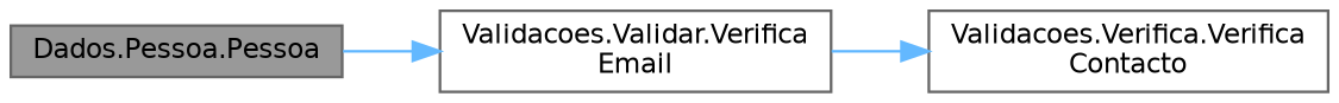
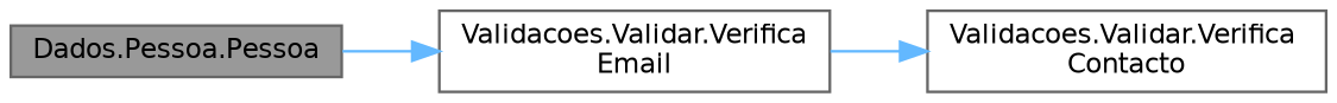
  digraph {
    rankdir=LR
    node [color=grey40 fillcolor=white fontname=Helvetica fontsize=10 shape=box style=filled]
    edge [color=steelblue1 fontname=Helvetica fontsize=10 labelfontname=Helvetica labelfontsize=10 style=solid]
    n1 [color=gray40 fillcolor=grey60 fontcolor=black height=0.2 label="Dados.Pessoa.Pessoa" width=0.4]
    n2 [height=0.2 label="Validacoes.Validar.Verifica\lEmail" width=0.4]
-   n3 [height=0.2 label="Validacoes.Verifica.Verifica\lContacto" width=0.4]
+   n3 [height=0.2 label="Validacoes.Validar.Verifica\lContacto" width=0.4]
    n1 -> n2
    n2 -> n3
  }
